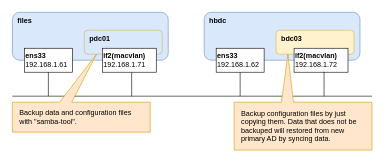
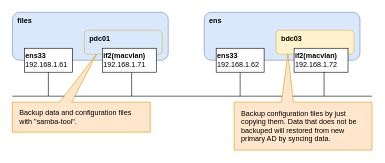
  <mxCell id="0" />
  <mxCell id="1" parent="0" />
  <mxCell id="2" value="&amp;nbsp; &lt;b&gt;files&lt;/b&gt;" style="rounded=1;whiteSpace=wrap;html=1;fillColor=#dae8fc;strokeColor=#6c8ebf;align=left;verticalAlign=top;" parent="1" vertex="1"><mxGeometry x="20" y="20" width="260" height="80" as="geometry" /></mxCell>
  <mxCell id="3" value="&amp;nbsp; &lt;b&gt;pdc01&lt;/b&gt;" style="rounded=1;whiteSpace=wrap;html=1;align=left;verticalAlign=top;fillColor=#dae8fc;strokeColor=#d6b656;" parent="1" vertex="1"><mxGeometry x="140" y="50" width="130" height="40" as="geometry" /></mxCell>
  <mxCell id="4" value="&lt;b&gt;ens33&lt;/b&gt;&lt;br&gt;192.168.1.61" style="rounded=0;whiteSpace=wrap;html=1;align=left;" parent="1" vertex="1"><mxGeometry x="40" y="80" width="80" height="40" as="geometry" /></mxCell>
  <mxCell id="5" value="&lt;b&gt;if2(macvlan)&lt;/b&gt;&lt;br&gt;192.168.1.71" style="rounded=0;whiteSpace=wrap;html=1;align=left;" parent="1" vertex="1"><mxGeometry x="170" y="80" width="90" height="40" as="geometry" /></mxCell>
- <mxCell id="6" value="&amp;nbsp; &lt;b&gt;hbdc&lt;/b&gt;" style="rounded=1;whiteSpace=wrap;html=1;fillColor=#dae8fc;strokeColor=#6c8ebf;align=left;verticalAlign=top;" parent="1" vertex="1"><mxGeometry x="340" y="20" width="260" height="80" as="geometry" /></mxCell>
+ <mxCell id="6" value="&amp;nbsp; &lt;b&gt;ens&lt;/b&gt;" style="rounded=1;whiteSpace=wrap;html=1;fillColor=#dae8fc;strokeColor=#6c8ebf;align=left;verticalAlign=top;" parent="1" vertex="1"><mxGeometry x="340" y="20" width="260" height="80" as="geometry" /></mxCell>
  <mxCell id="7" value="&amp;nbsp; &lt;b&gt;bdc03&lt;/b&gt;" style="rounded=1;whiteSpace=wrap;html=1;align=left;verticalAlign=top;fillColor=#fff2cc;strokeColor=#d6b656;" parent="1" vertex="1"><mxGeometry x="460" y="50" width="130" height="40" as="geometry" /></mxCell>
  <mxCell id="8" value="&lt;b&gt;ens33&lt;br&gt;&lt;/b&gt;192.168.1.62" style="rounded=0;whiteSpace=wrap;html=1;align=left;" parent="1" vertex="1"><mxGeometry x="360" y="80" width="80" height="40" as="geometry" /></mxCell>
  <mxCell id="9" value="&lt;b&gt;if2(macvlan)&lt;/b&gt;&lt;br&gt;192.168.1.72" style="rounded=0;whiteSpace=wrap;html=1;align=left;" parent="1" vertex="1"><mxGeometry x="490" y="80" width="90" height="40" as="geometry" /></mxCell>
  <mxCell id="10" value="" style="endArrow=none;html=1;" parent="1" edge="1"><mxGeometry width="50" height="50" relative="1" as="geometry"><mxPoint x="20" y="160" as="sourcePoint" /><mxPoint x="620" y="160" as="targetPoint" /></mxGeometry></mxCell>
  <mxCell id="11" value="" style="endArrow=none;html=1;exitX=0.5;exitY=1;exitDx=0;exitDy=0;" parent="1" source="4" edge="1"><mxGeometry width="50" height="50" relative="1" as="geometry"><mxPoint x="30" y="170" as="sourcePoint" /><mxPoint x="80" y="160" as="targetPoint" /></mxGeometry></mxCell>
  <mxCell id="12" value="" style="endArrow=none;html=1;exitX=0.544;exitY=1.014;exitDx=0;exitDy=0;exitPerimeter=0;" parent="1" source="5" edge="1"><mxGeometry width="50" height="50" relative="1" as="geometry"><mxPoint x="90" y="130" as="sourcePoint" /><mxPoint x="219" y="160" as="targetPoint" /></mxGeometry></mxCell>
  <mxCell id="13" value="" style="endArrow=none;html=1;exitX=0.5;exitY=1;exitDx=0;exitDy=0;" parent="1" source="8" edge="1"><mxGeometry width="50" height="50" relative="1" as="geometry"><mxPoint x="228.96" y="130.56" as="sourcePoint" /><mxPoint x="400" y="160" as="targetPoint" /></mxGeometry></mxCell>
  <mxCell id="14" value="" style="endArrow=none;html=1;exitX=0.556;exitY=0.983;exitDx=0;exitDy=0;exitPerimeter=0;" parent="1" source="9" edge="1"><mxGeometry width="50" height="50" relative="1" as="geometry"><mxPoint x="540" y="123" as="sourcePoint" /><mxPoint x="540" y="160" as="targetPoint" /></mxGeometry></mxCell>
  <mxCell id="15" value="" style="shape=callout;whiteSpace=wrap;html=1;perimeter=calloutPerimeter;rotation=-180;position2=0.39;size=80;position=0.57;fillColor=#ffe6cc;strokeColor=#d79b00;" vertex="1" parent="1"><mxGeometry x="20" y="90" width="230" height="130" as="geometry" /></mxCell>
  <mxCell id="16" value="Backup data and configuration files&lt;br&gt;with &quot;samba-tool&quot;." style="text;html=1;align=left;verticalAlign=middle;resizable=0;points=[];autosize=1;" vertex="1" parent="1"><mxGeometry x="30" y="180" width="220" height="30" as="geometry" /></mxCell>
  <mxCell id="17" value="" style="shape=callout;whiteSpace=wrap;html=1;perimeter=calloutPerimeter;rotation=-180;position2=0.61;size=80;position=0.57;fillColor=#ffe6cc;strokeColor=#d79b00;" vertex="1" parent="1"><mxGeometry x="390" y="90" width="230" height="160" as="geometry" /></mxCell>
  <mxCell id="18" value="Backup configuration files by just &lt;br&gt;copying them. Data that does not be&lt;br&gt;backuped will restored from new&lt;br&gt;primary AD by syncing data." style="text;html=1;align=left;verticalAlign=middle;resizable=0;points=[];autosize=1;" vertex="1" parent="1"><mxGeometry x="400" y="180" width="220" height="60" as="geometry" /></mxCell>
